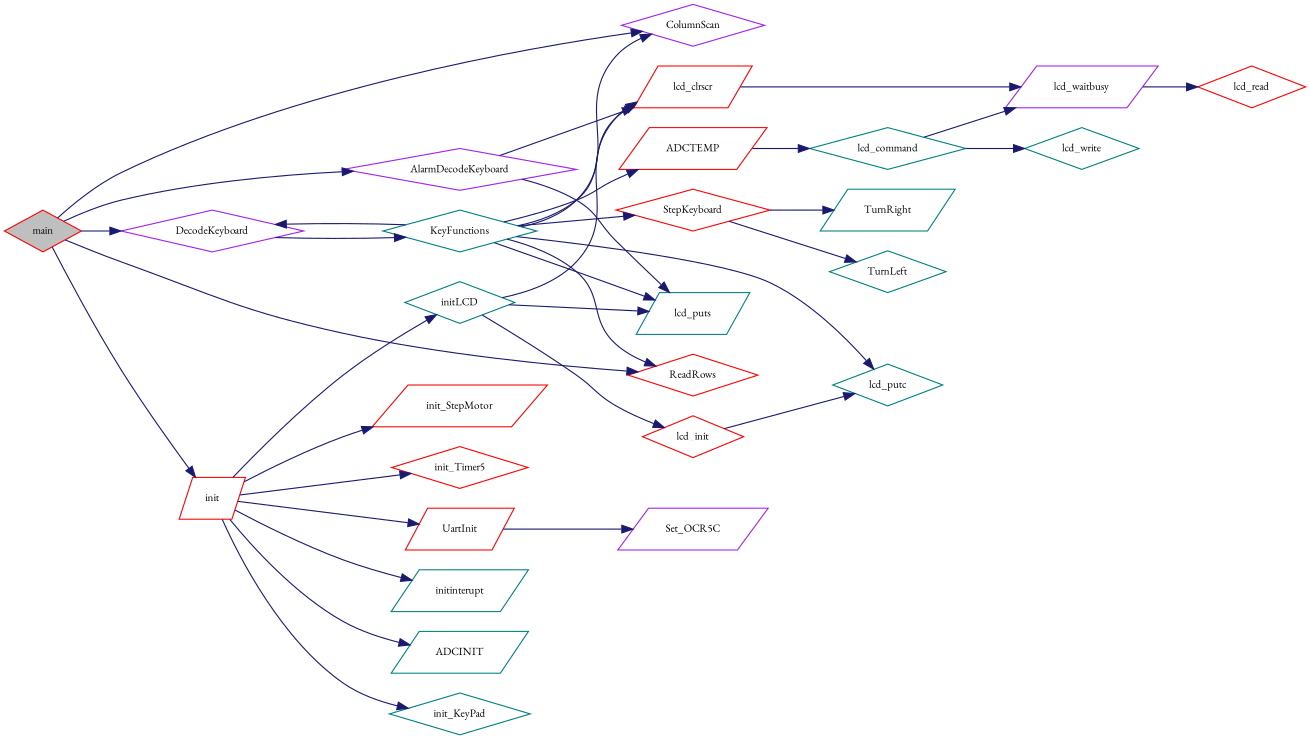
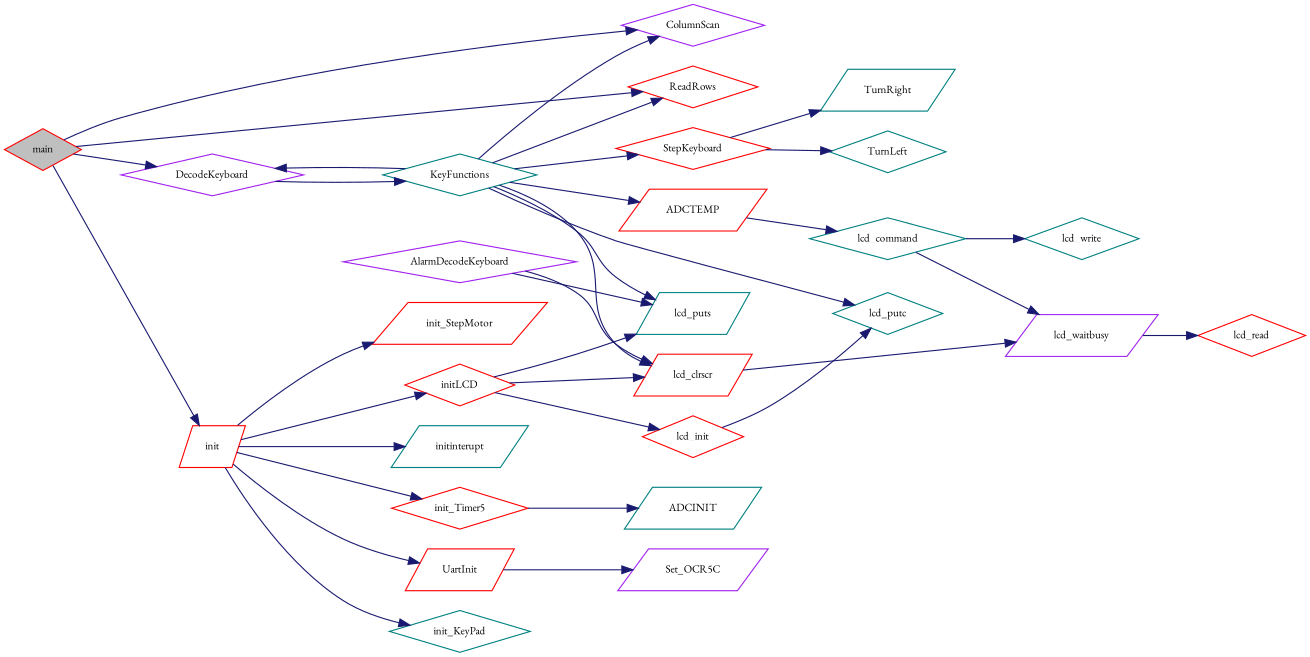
  digraph {
    fontname="EB Garamond"
    rankdir=LR
    node [color=red fillcolor=white fontname="EB Garamond" fontsize=10 shape=diamond style=filled]
    edge [color=midnightblue fontname="EB Garamond" fontsize=10 labelfontname=Helvetica labelfontsize=10 style=solid]
    n1 [fillcolor=grey75 fontcolor=black height=0.2 label=main width=0.4]
    n2 [color=purple height=0.2 label=AlarmDecodeKeyboard width=0.4]
    n3 [color=purple height=0.2 label=ColumnScan width=0.4]
    n4 [color=purple height=0.2 label=DecodeKeyboard width=0.4]
    n5 [height=0.2 label=ReadRows width=0.4]
    n6 [height=0.2 label=init shape=parallelogram width=0.4]
    n7 [height=0.2 label=lcd_clrscr shape=parallelogram width=0.4]
    n8 [color=teal height=0.2 label=lcd_puts shape=parallelogram width=0.4]
    n9 [color=teal height=0.2 label=KeyFunctions width=0.4]
    n10 [color=teal height=0.2 label=ADCINIT shape=parallelogram width=0.4]
    n11 [color=teal height=0.2 label=init_KeyPad width=0.4]
    n12 [height=0.2 label=init_StepMotor shape=parallelogram width=0.4]
    n13 [height=0.2 label=init_Timer5 width=0.4]
    n14 [color=teal height=0.2 label=initinterupt shape=parallelogram width=0.4]
-   n15 [color=teal height=0.2 label=initLCD width=0.4]
+   n15 [height=0.2 label=initLCD width=0.4]
    n16 [height=0.2 label=UartInit shape=parallelogram width=0.4]
    n17 [color=purple height=0.2 label=lcd_waitbusy shape=parallelogram width=0.4]
    n18 [height=0.2 label=lcd_read width=0.4]
    n19 [height=0.2 label=ADCTEMP shape=parallelogram width=0.4]
    n20 [color=teal height=0.2 label=lcd_putc width=0.4]
    n21 [height=0.2 label=StepKeyboard width=0.4]
    n22 [color=teal height=0.2 label=lcd_command width=0.4]
    n23 [color=purple height=0.2 label=Set_OCR5C shape=parallelogram width=0.4]
    n24 [color=teal height=0.2 label=TurnLeft width=0.4]
    n25 [color=teal height=0.2 label=TurnRight shape=parallelogram width=0.4]
    n26 [color=teal height=0.2 label=lcd_write width=0.4]
    n27 [height=0.2 label=lcd_init width=0.4]
-   n1 -> n2
    n1 -> n3
    n1 -> n4
    n1 -> n5
    n1 -> n6
    n2 -> n7
    n2 -> n8
    n4 -> n9
-   n6 -> n10
+   n13 -> n10
    n6 -> n11
    n6 -> n12
    n6 -> n13
    n6 -> n14
    n6 -> n15
    n6 -> n16
    n7 -> n17
    n9 -> n3
    n9 -> n4
    n9 -> n5
    n9 -> n7
    n9 -> n8
    n9 -> n19
    n9 -> n20
    n9 -> n21
    n15 -> n7
    n15 -> n8
    n15 -> n27
    n16 -> n23
    n17 -> n18
    n19 -> n22
    n21 -> n24
    n21 -> n25
    n22 -> n17
    n22 -> n26
    n27 -> n20
  }
